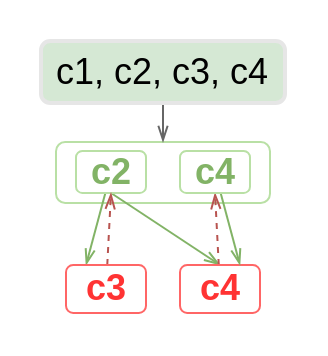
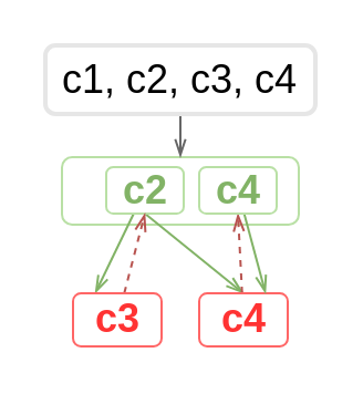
  <mxCell id="0" />
  <mxCell id="1" parent="0" />
  <mxCell id="2" value="" style="rounded=1;whiteSpace=wrap;html=1;strokeWidth=1;strokeColor=#B9E0A5;sketch=0;" vertex="1" parent="1"><mxGeometry x="27.5" y="70.5" width="107" height="30.5" as="geometry" /></mxCell>
  <mxCell id="3" style="edgeStyle=none;rounded=0;orthogonalLoop=1;jettySize=auto;html=1;entryX=0.5;entryY=0;entryDx=0;entryDy=0;endArrow=openThin;endFill=0;fillColor=#f5f5f5;strokeColor=#666666;" edge="1" parent="1" source="4" target="2"><mxGeometry relative="1" as="geometry" /></mxCell>
- <mxCell id="4" value="&lt;font style=&quot;font-size: 18px&quot;&gt;c1, c2, c3, c4&lt;/font&gt;" style="rounded=1;whiteSpace=wrap;html=1;strokeWidth=2;strokeColor=#E6E6E6;perimeterSpacing=0;fillColor=#d5e8d4;" parent="1" vertex="1"><mxGeometry x="20" y="20" width="122" height="31" as="geometry" /></mxCell>
+ <mxCell id="4" value="&lt;font style=&quot;font-size: 18px&quot;&gt;c1, c2, c3, c4&lt;/font&gt;" style="rounded=1;whiteSpace=wrap;html=1;strokeWidth=2;strokeColor=#E6E6E6;perimeterSpacing=0;" parent="1" vertex="1"><mxGeometry x="20" y="20" width="122" height="31" as="geometry" /></mxCell>
  <mxCell id="5" style="rounded=0;orthogonalLoop=1;jettySize=auto;html=1;entryX=0.25;entryY=0;entryDx=0;entryDy=0;fillColor=#d5e8d4;strokeColor=#82b366;endArrow=openThin;endFill=0;" edge="1" parent="1" source="7" target="9"><mxGeometry relative="1" as="geometry" /></mxCell>
  <mxCell id="6" style="rounded=0;orthogonalLoop=1;jettySize=auto;html=1;entryX=0.5;entryY=0;entryDx=0;entryDy=0;fillColor=#d5e8d4;strokeColor=#82b366;endArrow=openThin;endFill=0;exitX=0.5;exitY=1;exitDx=0;exitDy=0;" edge="1" parent="1" source="7" target="11"><mxGeometry relative="1" as="geometry" /></mxCell>
- <mxCell id="7" value="&lt;span style=&quot;font-size: 18px&quot;&gt;&lt;font color=&quot;#82b366&quot;&gt;&lt;b&gt;c2&lt;/b&gt;&lt;/font&gt;&lt;/span&gt;" style="rounded=1;whiteSpace=wrap;html=1;strokeWidth=1;strokeColor=#B9E0A5;sketch=0;" parent="1" vertex="1"><mxGeometry x="37.5" y="75" width="35" height="21" as="geometry" /></mxCell>
+ <mxCell id="7" value="&lt;span style=&quot;font-size: 18px&quot;&gt;&lt;font color=&quot;#82b366&quot;&gt;&lt;b&gt;c2&lt;/b&gt;&lt;/font&gt;&lt;/span&gt;" style="rounded=1;whiteSpace=wrap;html=1;strokeWidth=1;strokeColor=#B9E0A5;sketch=0;" parent="1" vertex="1"><mxGeometry x="47.5" y="75" width="35" height="21" as="geometry" /></mxCell>
  <mxCell id="8" style="edgeStyle=none;rounded=0;orthogonalLoop=1;jettySize=auto;html=1;entryX=0.5;entryY=1;entryDx=0;entryDy=0;endArrow=openThin;endFill=0;dashed=1;fillColor=#f8cecc;strokeColor=#b85450;" edge="1" parent="1" source="9" target="7"><mxGeometry relative="1" as="geometry" /></mxCell>
  <mxCell id="9" value="&lt;span style=&quot;font-size: 18px&quot;&gt;&lt;font color=&quot;#ff3333&quot;&gt;&lt;b&gt;c3&lt;/b&gt;&lt;/font&gt;&lt;/span&gt;" style="rounded=1;whiteSpace=wrap;html=1;strokeWidth=1;strokeColor=#FF6666;" parent="1" vertex="1"><mxGeometry x="32.5" y="132" width="40" height="24" as="geometry" /></mxCell>
  <mxCell id="10" style="edgeStyle=none;rounded=0;orthogonalLoop=1;jettySize=auto;html=1;entryX=0.5;entryY=1;entryDx=0;entryDy=0;dashed=1;endArrow=openThin;endFill=0;fillColor=#f8cecc;strokeColor=#b85450;" edge="1" parent="1" source="11" target="13"><mxGeometry relative="1" as="geometry" /></mxCell>
  <mxCell id="11" value="&lt;span style=&quot;font-size: 18px&quot;&gt;&lt;font color=&quot;#ff3333&quot;&gt;&lt;b&gt;c4&lt;/b&gt;&lt;/font&gt;&lt;/span&gt;" style="rounded=1;whiteSpace=wrap;html=1;strokeWidth=1;strokeColor=#FF6666;" parent="1" vertex="1"><mxGeometry x="89.5" y="132" width="40" height="24" as="geometry" /></mxCell>
  <mxCell id="12" style="edgeStyle=none;rounded=0;orthogonalLoop=1;jettySize=auto;html=1;entryX=0.75;entryY=0;entryDx=0;entryDy=0;fillColor=#d5e8d4;strokeColor=#82b366;endArrow=openThin;endFill=0;" edge="1" parent="1" source="13" target="11"><mxGeometry relative="1" as="geometry" /></mxCell>
  <mxCell id="13" value="&lt;span style=&quot;font-size: 18px&quot;&gt;&lt;font color=&quot;#82b366&quot;&gt;&lt;b&gt;c4&lt;/b&gt;&lt;/font&gt;&lt;/span&gt;" style="rounded=1;whiteSpace=wrap;html=1;strokeWidth=1;strokeColor=#B9E0A5;sketch=0;" vertex="1" parent="1"><mxGeometry x="89.5" y="75" width="35" height="21" as="geometry" /></mxCell>
